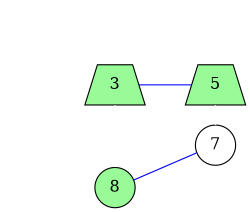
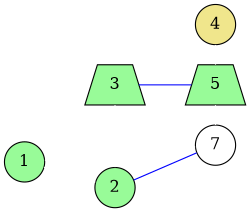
  graph {
    rankdir=LR
    node [fillcolor=palegreen shape=circle style=filled]
    edge [color=white]
-   n1 [label=8]
+   n1 [label=2]
    n2 [label=3 shape=trapezium]
+   n3 [fillcolor=khaki label=4]
    n4 [label=5 shape=trapezium]
    n5 [fillcolor=white label=7]
+   n6 [label=1]
    subgraph sub_1 {
      rank=same
      n1
      n2
    }
    subgraph sub_2 {
      rank=same
+     n3
      n4
      n5
    }
    n1 -- n2
    n1 -- n5 [color=blue]
    n2 -- n4 [color=blue]
+   n3 -- n4
    n4 -- n5
+   n6 -- n1
+   n6 -- n5
  }
